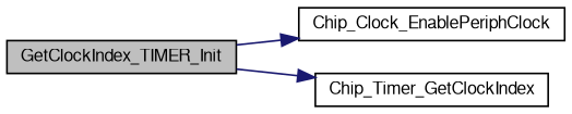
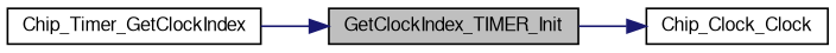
  digraph {
    rankdir=LR
    node [color=black fillcolor=white fontname=FreeSans fontsize=10 shape=record style=filled]
    edge [color=midnightblue fontname=FreeSans fontsize=10 labelfontname=FreeSans labelfontsize=10 style=solid]
    n1 [fillcolor=grey75 fontcolor=black height=0.2 label=GetClockIndex_TIMER_Init width=0.4]
-   n2 [height=0.2 label=Chip_Clock_EnablePeriphClock width=0.4]
+   n2 [height=0.2 label=Chip_Clock_Clock width=0.4]
    n3 [height=0.2 label=Chip_Timer_GetClockIndex width=0.4]
    n1 -> n2
-   n1 -> n3
+   n3 -> n1
  }
